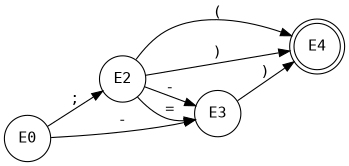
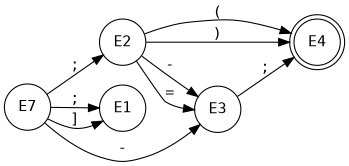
  digraph {
    fontname="DejaVu Sans Mono"
    rankdir=LR
    node [fontname="DejaVu Sans Mono" shape=circle]
    edge [fontname="DejaVu Sans Mono"]
    E4 [shape=doublecircle]
-   E0
+   E0 [label=E7]
    E2
+   E1
    E3
    E0 -> E2 [label=";"]
+   E0 -> E1 [label=";"]
+   E0 -> E1 [label="]"]
    E0 -> E3 [label="-"]
    E2 -> E4 [label="("]
    E2 -> E4 [label=")"]
    E2 -> E3 [label="-"]
    E2 -> E3 [label="="]
-   E3 -> E4 [label=")"]
+   E3 -> E4 [label=";"]
  }
